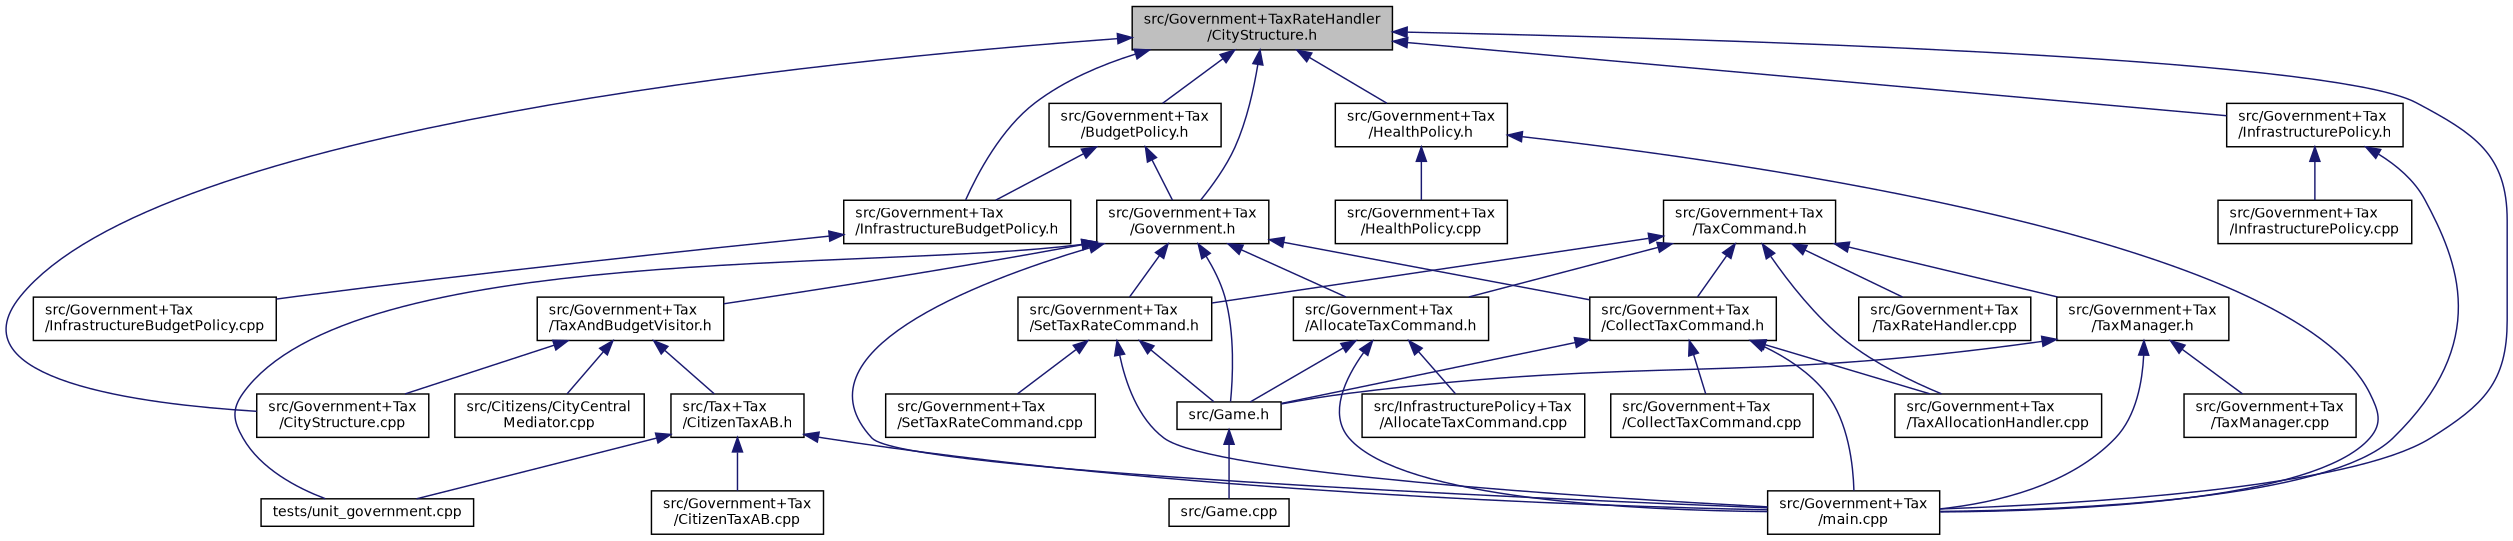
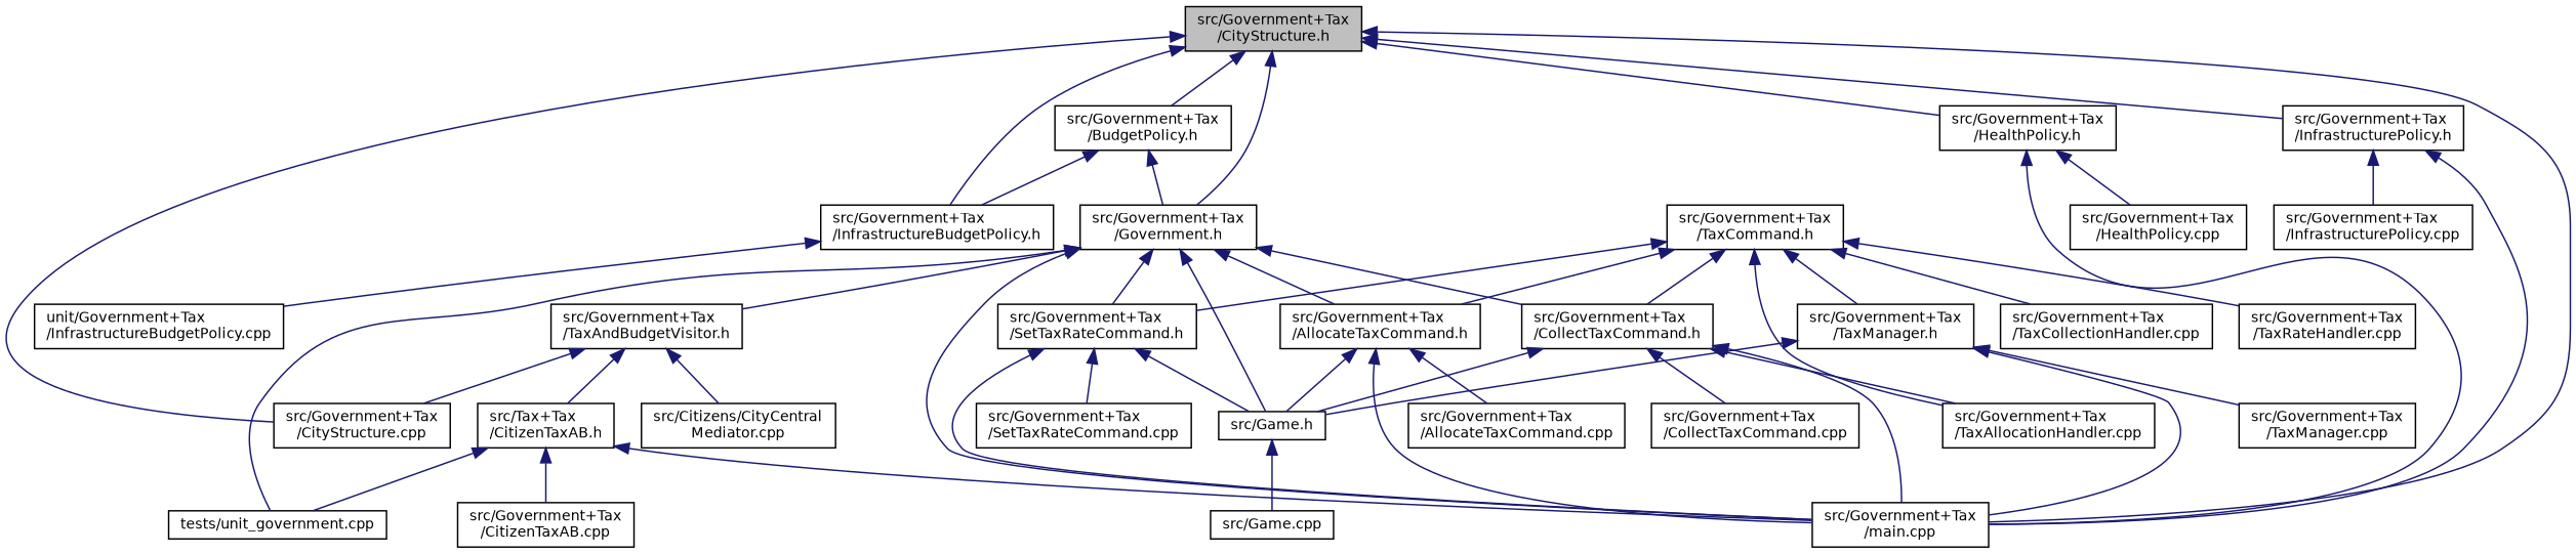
  digraph {
    node [color=black fillcolor=white fontname=Helvetica fontsize=10 shape=record style=filled]
    edge [color=midnightblue dir=back fontname=Helvetica fontsize=10 labelfontname=Helvetica labelfontsize=10 style=solid]
-   n1 [fillcolor=grey75 fontcolor=black height=0.2 label="src/Government+TaxRateHandler\l/CityStructure.h" width=0.4]
+   n1 [fillcolor=grey75 fontcolor=black height=0.2 label="src/Government+Tax\l/CityStructure.h" width=0.4]
    n2 [height=0.2 label="src/Government+Tax\l/BudgetPolicy.h" width=0.4]
    n3 [height=0.2 label="src/Government+Tax\l/Government.h" width=0.4]
    n4 [height=0.2 label="src/Government+Tax\l/main.cpp" width=0.4]
    n5 [height=0.2 label="src/Government+Tax\l/CityStructure.cpp" width=0.4]
    n6 [height=0.2 label="src/Government+Tax\l/InfrastructureBudgetPolicy.h" width=0.4]
    n7 [height=0.2 label="src/Government+Tax\l/HealthPolicy.h" width=0.4]
    n8 [height=0.2 label="src/Government+Tax\l/InfrastructurePolicy.h" width=0.4]
    n9 [height=0.2 label="src/Game.h" width=0.4]
    n10 [height=0.2 label="src/Government+Tax\l/AllocateTaxCommand.h" width=0.4]
    n11 [height=0.2 label="src/Government+Tax\l/CollectTaxCommand.h" width=0.4]
    n12 [height=0.2 label="src/Government+Tax\l/SetTaxRateCommand.h" width=0.4]
    n13 [height=0.2 label="src/Government+Tax\l/TaxAndBudgetVisitor.h" width=0.4]
    n14 [height=0.2 label="tests/unit_government.cpp" width=0.4]
-   n15 [height=0.2 label="src/Government+Tax\l/InfrastructureBudgetPolicy.cpp" width=0.4]
+   n15 [height=0.2 label="unit/Government+Tax\l/InfrastructureBudgetPolicy.cpp" width=0.4]
    n16 [height=0.2 label="src/Government+Tax\l/HealthPolicy.cpp" width=0.4]
    n17 [height=0.2 label="src/Government+Tax\l/InfrastructurePolicy.cpp" width=0.4]
    n18 [height=0.2 label="src/Game.cpp" width=0.4]
-   n19 [height=0.2 label="src/InfrastructurePolicy+Tax\l/AllocateTaxCommand.cpp" width=0.4]
+   n19 [height=0.2 label="src/Government+Tax\l/AllocateTaxCommand.cpp" width=0.4]
    n20 [height=0.2 label="src/Government+Tax\l/CollectTaxCommand.cpp" width=0.4]
    n21 [height=0.2 label="src/Government+Tax\l/TaxAllocationHandler.cpp" width=0.4]
    n22 [height=0.2 label="src/Government+Tax\l/SetTaxRateCommand.cpp" width=0.4]
    n23 [height=0.2 label="src/Citizens/CityCentral\lMediator.cpp" width=0.4]
    n24 [height=0.2 label="src/Tax+Tax\l/CitizenTaxAB.h" width=0.4]
    n25 [height=0.2 label="src/Government+Tax\l/TaxCommand.h" width=0.4]
    n26 [height=0.2 label="src/Government+Tax\l/TaxManager.h" width=0.4]
+   n27 [height=0.2 label="src/Government+Tax\l/TaxCollectionHandler.cpp" width=0.4]
    n28 [height=0.2 label="src/Government+Tax\l/TaxRateHandler.cpp" width=0.4]
    n29 [height=0.2 label="src/Government+Tax\l/TaxManager.cpp" width=0.4]
    n30 [height=0.2 label="src/Government+Tax\l/CitizenTaxAB.cpp" width=0.4]
    n1 -> n2
    n1 -> n3
    n1 -> n4
    n1 -> n5
    n1 -> n6
    n1 -> n7
    n1 -> n8
    n2 -> n3
    n2 -> n6
    n3 -> n4
    n3 -> n9
    n3 -> n10
    n3 -> n11
    n3 -> n12
    n3 -> n13
    n3 -> n14
    n6 -> n15
    n7 -> n4
    n7 -> n16
    n8 -> n4
    n8 -> n17
    n9 -> n18
    n10 -> n4
    n10 -> n9
    n10 -> n19
    n11 -> n4
    n11 -> n9
    n11 -> n20
    n11 -> n21
    n12 -> n4
    n12 -> n9
    n12 -> n22
    n13 -> n5
    n13 -> n23
    n13 -> n24
    n24 -> n4
    n24 -> n14
    n24 -> n30
    n25 -> n10
    n25 -> n11
    n25 -> n12
    n25 -> n21
    n25 -> n26
+   n25 -> n27
    n25 -> n28
    n26 -> n4
    n26 -> n9
    n26 -> n29
  }
